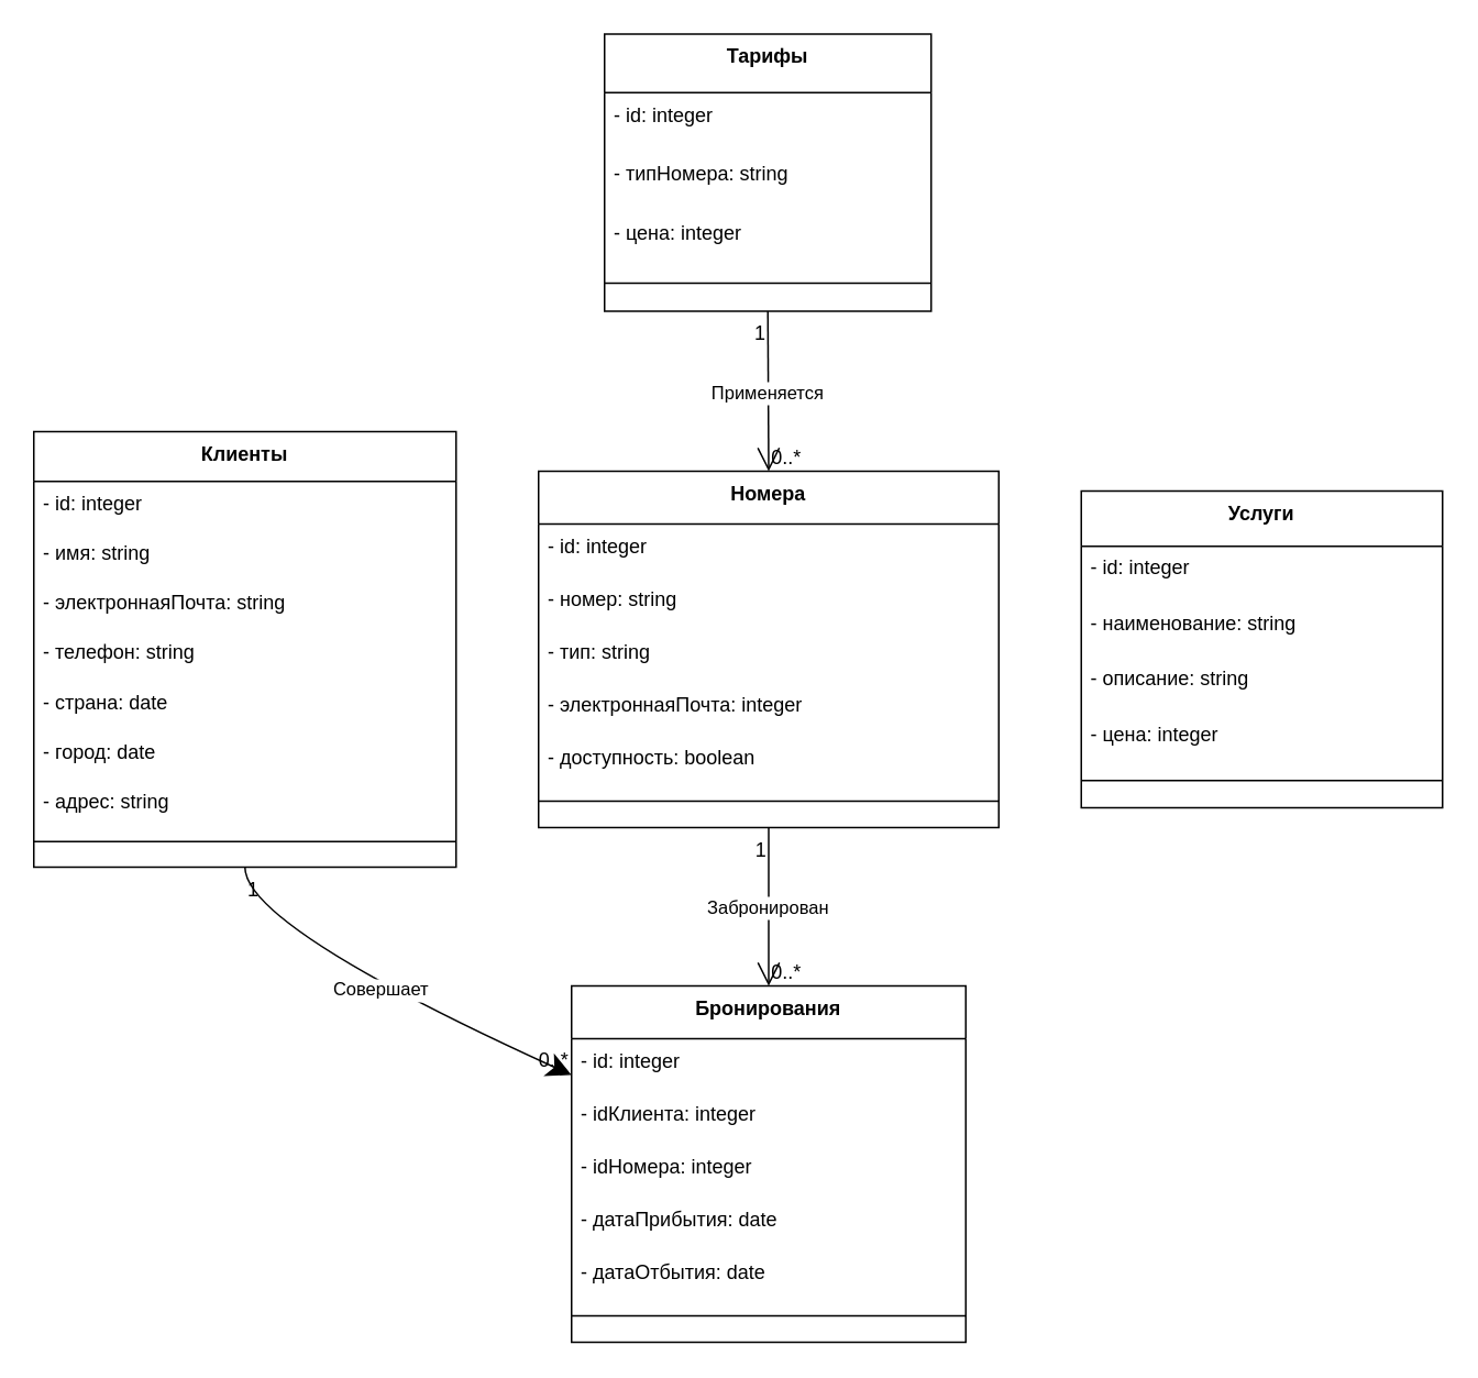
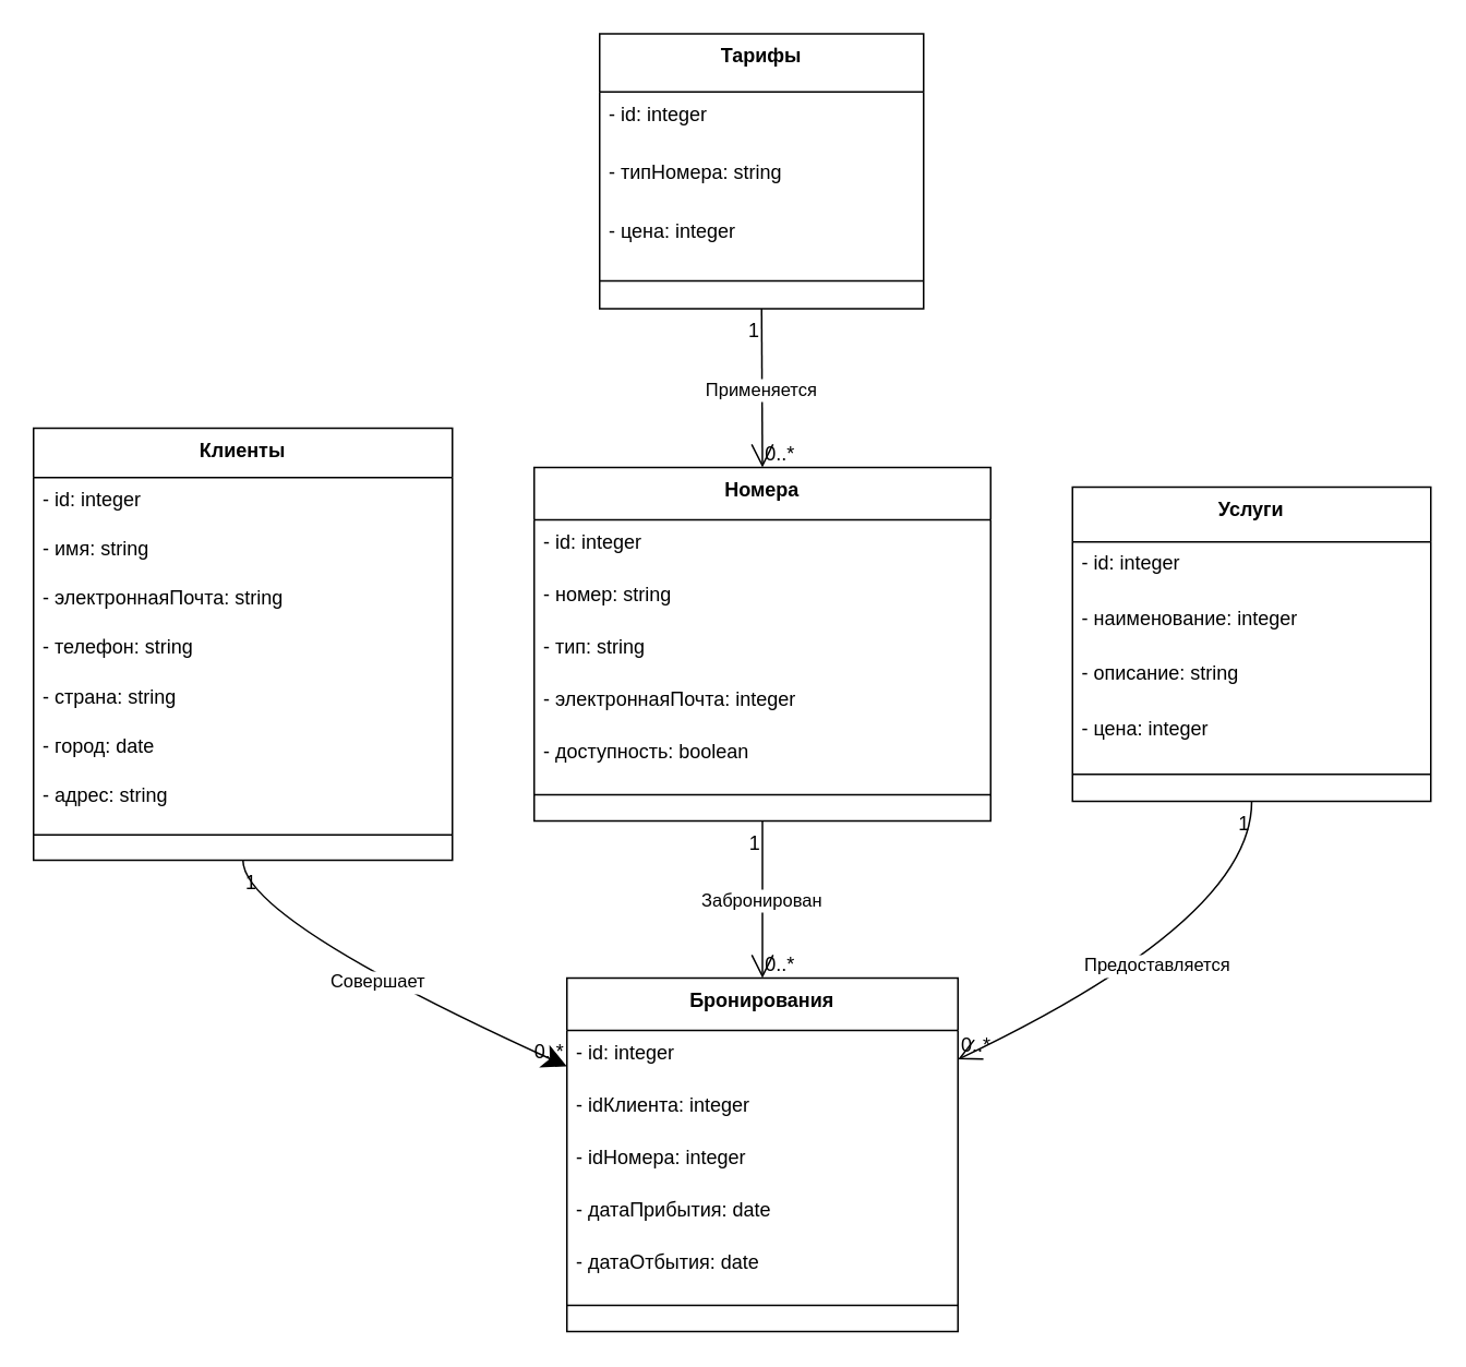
  <mxCell id="0" />
  <mxCell id="1" parent="0" />
  <mxCell id="2" value="Клиенты" style="swimlane;fontStyle=1;align=center;verticalAlign=top;childLayout=stackLayout;horizontal=1;startSize=30.118;horizontalStack=0;resizeParent=1;resizeParentMax=0;resizeLast=0;collapsible=0;marginBottom=0;" vertex="1" parent="1"><mxGeometry x="20" y="261" width="256" height="264" as="geometry" /></mxCell>
  <mxCell id="3" value="- id: integer" style="text;strokeColor=none;fillColor=none;align=left;verticalAlign=top;spacingLeft=4;spacingRight=4;overflow=hidden;rotatable=0;points=[[0,0.5],[1,0.5]];portConstraint=eastwest;" vertex="1" parent="2"><mxGeometry y="30" width="256" height="30" as="geometry" /></mxCell>
  <mxCell id="4" value="- имя: string" style="text;strokeColor=none;fillColor=none;align=left;verticalAlign=top;spacingLeft=4;spacingRight=4;overflow=hidden;rotatable=0;points=[[0,0.5],[1,0.5]];portConstraint=eastwest;" vertex="1" parent="2"><mxGeometry y="60" width="256" height="30" as="geometry" /></mxCell>
  <mxCell id="5" value="- электроннаяПочта: string" style="text;strokeColor=none;fillColor=none;align=left;verticalAlign=top;spacingLeft=4;spacingRight=4;overflow=hidden;rotatable=0;points=[[0,0.5],[1,0.5]];portConstraint=eastwest;" vertex="1" parent="2"><mxGeometry y="90" width="256" height="30" as="geometry" /></mxCell>
  <mxCell id="6" value="- телефон: string" style="text;strokeColor=none;fillColor=none;align=left;verticalAlign=top;spacingLeft=4;spacingRight=4;overflow=hidden;rotatable=0;points=[[0,0.5],[1,0.5]];portConstraint=eastwest;" vertex="1" parent="2"><mxGeometry y="120" width="256" height="30" as="geometry" /></mxCell>
- <mxCell id="7" value="- страна: date" style="text;strokeColor=none;fillColor=none;align=left;verticalAlign=top;spacingLeft=4;spacingRight=4;overflow=hidden;rotatable=0;points=[[0,0.5],[1,0.5]];portConstraint=eastwest;" vertex="1" parent="2"><mxGeometry y="151" width="256" height="30" as="geometry" /></mxCell>
+ <mxCell id="7" value="- страна: string" style="text;strokeColor=none;fillColor=none;align=left;verticalAlign=top;spacingLeft=4;spacingRight=4;overflow=hidden;rotatable=0;points=[[0,0.5],[1,0.5]];portConstraint=eastwest;" vertex="1" parent="2"><mxGeometry y="151" width="256" height="30" as="geometry" /></mxCell>
  <mxCell id="8" value="- город: date" style="text;strokeColor=none;fillColor=none;align=left;verticalAlign=top;spacingLeft=4;spacingRight=4;overflow=hidden;rotatable=0;points=[[0,0.5],[1,0.5]];portConstraint=eastwest;" vertex="1" parent="2"><mxGeometry y="181" width="256" height="30" as="geometry" /></mxCell>
  <mxCell id="9" value="- адрес: string" style="text;strokeColor=none;fillColor=none;align=left;verticalAlign=top;spacingLeft=4;spacingRight=4;overflow=hidden;rotatable=0;points=[[0,0.5],[1,0.5]];portConstraint=eastwest;" vertex="1" parent="2"><mxGeometry y="211" width="256" height="30" as="geometry" /></mxCell>
  <mxCell id="10" style="line;strokeWidth=1;fillColor=none;align=left;verticalAlign=middle;spacingTop=-1;spacingLeft=3;spacingRight=3;rotatable=0;labelPosition=right;points=[];portConstraint=eastwest;strokeColor=inherit;" vertex="1" parent="2"><mxGeometry y="241" width="256" height="15" as="geometry" /></mxCell>
  <mxCell id="11" value="Номера" style="swimlane;fontStyle=1;align=center;verticalAlign=top;childLayout=stackLayout;horizontal=1;startSize=32;horizontalStack=0;resizeParent=1;resizeParentMax=0;resizeLast=0;collapsible=0;marginBottom=0;" vertex="1" parent="1"><mxGeometry x="326" y="285" width="279" height="216" as="geometry" /></mxCell>
  <mxCell id="12" value="- id: integer" style="text;strokeColor=none;fillColor=none;align=left;verticalAlign=top;spacingLeft=4;spacingRight=4;overflow=hidden;rotatable=0;points=[[0,0.5],[1,0.5]];portConstraint=eastwest;" vertex="1" parent="11"><mxGeometry y="32" width="279" height="32" as="geometry" /></mxCell>
  <mxCell id="13" value="- номер: string" style="text;strokeColor=none;fillColor=none;align=left;verticalAlign=top;spacingLeft=4;spacingRight=4;overflow=hidden;rotatable=0;points=[[0,0.5],[1,0.5]];portConstraint=eastwest;" vertex="1" parent="11"><mxGeometry y="64" width="279" height="32" as="geometry" /></mxCell>
  <mxCell id="14" value="- тип: string" style="text;strokeColor=none;fillColor=none;align=left;verticalAlign=top;spacingLeft=4;spacingRight=4;overflow=hidden;rotatable=0;points=[[0,0.5],[1,0.5]];portConstraint=eastwest;" vertex="1" parent="11"><mxGeometry y="96" width="279" height="32" as="geometry" /></mxCell>
  <mxCell id="15" value="- электроннаяПочта: integer" style="text;strokeColor=none;fillColor=none;align=left;verticalAlign=top;spacingLeft=4;spacingRight=4;overflow=hidden;rotatable=0;points=[[0,0.5],[1,0.5]];portConstraint=eastwest;" vertex="1" parent="11"><mxGeometry y="128" width="279" height="32" as="geometry" /></mxCell>
  <mxCell id="16" value="- доступность: boolean" style="text;strokeColor=none;fillColor=none;align=left;verticalAlign=top;spacingLeft=4;spacingRight=4;overflow=hidden;rotatable=0;points=[[0,0.5],[1,0.5]];portConstraint=eastwest;" vertex="1" parent="11"><mxGeometry y="160" width="279" height="32" as="geometry" /></mxCell>
  <mxCell id="17" style="line;strokeWidth=1;fillColor=none;align=left;verticalAlign=middle;spacingTop=-1;spacingLeft=3;spacingRight=3;rotatable=0;labelPosition=right;points=[];portConstraint=eastwest;strokeColor=inherit;" vertex="1" parent="11"><mxGeometry y="192" width="279" height="16" as="geometry" /></mxCell>
  <mxCell id="18" value="Бронирования" style="swimlane;fontStyle=1;align=center;verticalAlign=top;childLayout=stackLayout;horizontal=1;startSize=32;horizontalStack=0;resizeParent=1;resizeParentMax=0;resizeLast=0;collapsible=0;marginBottom=0;" vertex="1" parent="1"><mxGeometry x="346" y="597" width="239" height="216" as="geometry" /></mxCell>
  <mxCell id="19" value="- id: integer" style="text;strokeColor=none;fillColor=none;align=left;verticalAlign=top;spacingLeft=4;spacingRight=4;overflow=hidden;rotatable=0;points=[[0,0.5],[1,0.5]];portConstraint=eastwest;" vertex="1" parent="18"><mxGeometry y="32" width="239" height="32" as="geometry" /></mxCell>
  <mxCell id="20" value="- idКлиента: integer" style="text;strokeColor=none;fillColor=none;align=left;verticalAlign=top;spacingLeft=4;spacingRight=4;overflow=hidden;rotatable=0;points=[[0,0.5],[1,0.5]];portConstraint=eastwest;" vertex="1" parent="18"><mxGeometry y="64" width="239" height="32" as="geometry" /></mxCell>
  <mxCell id="21" value="- idНомера: integer" style="text;strokeColor=none;fillColor=none;align=left;verticalAlign=top;spacingLeft=4;spacingRight=4;overflow=hidden;rotatable=0;points=[[0,0.5],[1,0.5]];portConstraint=eastwest;" vertex="1" parent="18"><mxGeometry y="96" width="239" height="32" as="geometry" /></mxCell>
  <mxCell id="22" value="- датаПрибытия: date" style="text;strokeColor=none;fillColor=none;align=left;verticalAlign=top;spacingLeft=4;spacingRight=4;overflow=hidden;rotatable=0;points=[[0,0.5],[1,0.5]];portConstraint=eastwest;" vertex="1" parent="18"><mxGeometry y="128" width="239" height="32" as="geometry" /></mxCell>
  <mxCell id="23" value="- датаОтбытия: date" style="text;strokeColor=none;fillColor=none;align=left;verticalAlign=top;spacingLeft=4;spacingRight=4;overflow=hidden;rotatable=0;points=[[0,0.5],[1,0.5]];portConstraint=eastwest;" vertex="1" parent="18"><mxGeometry y="160" width="239" height="32" as="geometry" /></mxCell>
  <mxCell id="24" style="line;strokeWidth=1;fillColor=none;align=left;verticalAlign=middle;spacingTop=-1;spacingLeft=3;spacingRight=3;rotatable=0;labelPosition=right;points=[];portConstraint=eastwest;strokeColor=inherit;" vertex="1" parent="18"><mxGeometry y="192" width="239" height="16" as="geometry" /></mxCell>
  <mxCell id="25" value="Тарифы" style="swimlane;fontStyle=1;align=center;verticalAlign=top;childLayout=stackLayout;horizontal=1;startSize=35.556;horizontalStack=0;resizeParent=1;resizeParentMax=0;resizeLast=0;collapsible=0;marginBottom=0;" vertex="1" parent="1"><mxGeometry x="366" y="20" width="198" height="168" as="geometry" /></mxCell>
  <mxCell id="26" value="- id: integer" style="text;strokeColor=none;fillColor=none;align=left;verticalAlign=top;spacingLeft=4;spacingRight=4;overflow=hidden;rotatable=0;points=[[0,0.5],[1,0.5]];portConstraint=eastwest;" vertex="1" parent="25"><mxGeometry y="36" width="198" height="36" as="geometry" /></mxCell>
  <mxCell id="27" value="- типНомера: string" style="text;strokeColor=none;fillColor=none;align=left;verticalAlign=top;spacingLeft=4;spacingRight=4;overflow=hidden;rotatable=0;points=[[0,0.5],[1,0.5]];portConstraint=eastwest;" vertex="1" parent="25"><mxGeometry y="71" width="198" height="36" as="geometry" /></mxCell>
  <mxCell id="28" value="- цена: integer" style="text;strokeColor=none;fillColor=none;align=left;verticalAlign=top;spacingLeft=4;spacingRight=4;overflow=hidden;rotatable=0;points=[[0,0.5],[1,0.5]];portConstraint=eastwest;" vertex="1" parent="25"><mxGeometry y="107" width="198" height="36" as="geometry" /></mxCell>
  <mxCell id="29" style="line;strokeWidth=1;fillColor=none;align=left;verticalAlign=middle;spacingTop=-1;spacingLeft=3;spacingRight=3;rotatable=0;labelPosition=right;points=[];portConstraint=eastwest;strokeColor=inherit;" vertex="1" parent="25"><mxGeometry y="142" width="198" height="18" as="geometry" /></mxCell>
  <mxCell id="30" value="Услуги" style="swimlane;fontStyle=1;align=center;verticalAlign=top;childLayout=stackLayout;horizontal=1;startSize=33.455;horizontalStack=0;resizeParent=1;resizeParentMax=0;resizeLast=0;collapsible=0;marginBottom=0;" vertex="1" parent="1"><mxGeometry x="655" y="297" width="219" height="192" as="geometry" /></mxCell>
  <mxCell id="31" value="- id: integer" style="text;strokeColor=none;fillColor=none;align=left;verticalAlign=top;spacingLeft=4;spacingRight=4;overflow=hidden;rotatable=0;points=[[0,0.5],[1,0.5]];portConstraint=eastwest;" vertex="1" parent="30"><mxGeometry y="33" width="219" height="33" as="geometry" /></mxCell>
- <mxCell id="32" value="- наименование: string" style="text;strokeColor=none;fillColor=none;align=left;verticalAlign=top;spacingLeft=4;spacingRight=4;overflow=hidden;rotatable=0;points=[[0,0.5],[1,0.5]];portConstraint=eastwest;" vertex="1" parent="30"><mxGeometry y="67" width="219" height="33" as="geometry" /></mxCell>
+ <mxCell id="32" value="- наименование: integer" style="text;strokeColor=none;fillColor=none;align=left;verticalAlign=top;spacingLeft=4;spacingRight=4;overflow=hidden;rotatable=0;points=[[0,0.5],[1,0.5]];portConstraint=eastwest;" vertex="1" parent="30"><mxGeometry y="67" width="219" height="33" as="geometry" /></mxCell>
  <mxCell id="33" value="- описание: string" style="text;strokeColor=none;fillColor=none;align=left;verticalAlign=top;spacingLeft=4;spacingRight=4;overflow=hidden;rotatable=0;points=[[0,0.5],[1,0.5]];portConstraint=eastwest;" vertex="1" parent="30"><mxGeometry y="100" width="219" height="33" as="geometry" /></mxCell>
  <mxCell id="34" value="- цена: integer" style="text;strokeColor=none;fillColor=none;align=left;verticalAlign=top;spacingLeft=4;spacingRight=4;overflow=hidden;rotatable=0;points=[[0,0.5],[1,0.5]];portConstraint=eastwest;" vertex="1" parent="30"><mxGeometry y="134" width="219" height="33" as="geometry" /></mxCell>
  <mxCell id="35" style="line;strokeWidth=1;fillColor=none;align=left;verticalAlign=middle;spacingTop=-1;spacingLeft=3;spacingRight=3;rotatable=0;labelPosition=right;points=[];portConstraint=eastwest;strokeColor=inherit;" vertex="1" parent="30"><mxGeometry y="167" width="219" height="17" as="geometry" /></mxCell>
  <mxCell id="36" value="Совершает" style="curved=1;startArrow=none;endArrow=classic;endSize=12;exitX=0.5;exitY=1;entryX=0;entryY=0.25;" edge="1" parent="1" source="2" target="18"><mxGeometry relative="1" as="geometry"><Array as="points"><mxPoint x="148" y="561" /></Array></mxGeometry></mxCell>
  <mxCell id="37" value="1" style="edgeLabel;resizable=0;labelBackgroundColor=none;fontSize=12;align=left;verticalAlign=top;" vertex="1" parent="36"><mxGeometry x="-1" relative="1" as="geometry" /></mxCell>
  <mxCell id="38" value="0..*" style="edgeLabel;resizable=0;labelBackgroundColor=none;fontSize=12;align=right;verticalAlign=bottom;" vertex="1" parent="36"><mxGeometry x="1" relative="1" as="geometry" /></mxCell>
  <mxCell id="39" value="Забронирован" style="curved=1;startArrow=none;endArrow=open;endSize=12;exitX=0.5;exitY=1;entryX=0.5;entryY=0;" edge="1" parent="1" source="11" target="18"><mxGeometry relative="1" as="geometry"><Array as="points" /></mxGeometry></mxCell>
  <mxCell id="40" value="1" style="edgeLabel;resizable=0;labelBackgroundColor=none;fontSize=12;align=right;verticalAlign=top;" vertex="1" parent="39"><mxGeometry x="-1" relative="1" as="geometry" /></mxCell>
  <mxCell id="41" value="0..*" style="edgeLabel;resizable=0;labelBackgroundColor=none;fontSize=12;align=left;verticalAlign=bottom;" vertex="1" parent="39"><mxGeometry x="1" relative="1" as="geometry" /></mxCell>
  <mxCell id="42" value="Применяется" style="curved=1;startArrow=none;endArrow=open;endSize=12;exitX=0.5;exitY=1;entryX=0.5;entryY=0;" edge="1" parent="1" source="25" target="11"><mxGeometry relative="1" as="geometry"><Array as="points" /></mxGeometry></mxCell>
  <mxCell id="43" value="1" style="edgeLabel;resizable=0;labelBackgroundColor=none;fontSize=12;align=right;verticalAlign=top;" vertex="1" parent="42"><mxGeometry x="-1" relative="1" as="geometry" /></mxCell>
  <mxCell id="44" value="0..*" style="edgeLabel;resizable=0;labelBackgroundColor=none;fontSize=12;align=left;verticalAlign=bottom;" vertex="1" parent="42"><mxGeometry x="1" relative="1" as="geometry" /></mxCell>
+ <mxCell id="45" value="Предоставляется" style="curved=1;startArrow=none;endArrow=open;endSize=12;exitX=0.5;exitY=1;entryX=1;entryY=0.23;" edge="1" parent="1" source="30" target="18"><mxGeometry relative="1" as="geometry"><Array as="points"><mxPoint x="765" y="561" /></Array></mxGeometry></mxCell>
+ <mxCell id="46" value="1" style="edgeLabel;resizable=0;labelBackgroundColor=none;fontSize=12;align=right;verticalAlign=top;" vertex="1" parent="45"><mxGeometry x="-1" relative="1" as="geometry" /></mxCell>
+ <mxCell id="47" value="0..*" style="edgeLabel;resizable=0;labelBackgroundColor=none;fontSize=12;align=left;verticalAlign=bottom;" vertex="1" parent="45"><mxGeometry x="1" relative="1" as="geometry" /></mxCell>
